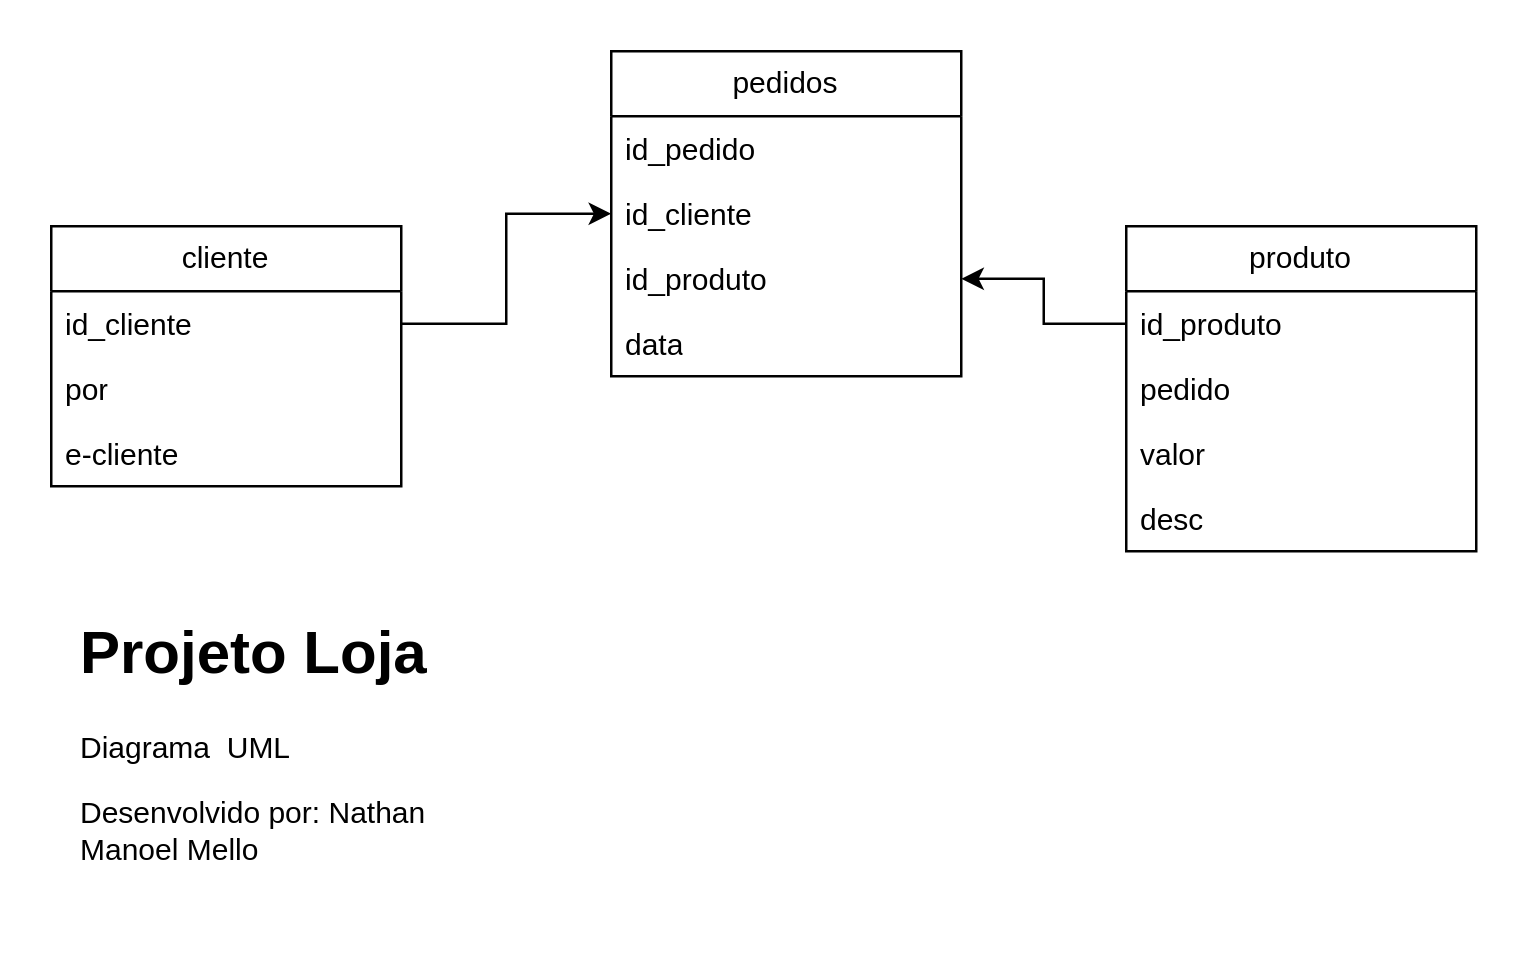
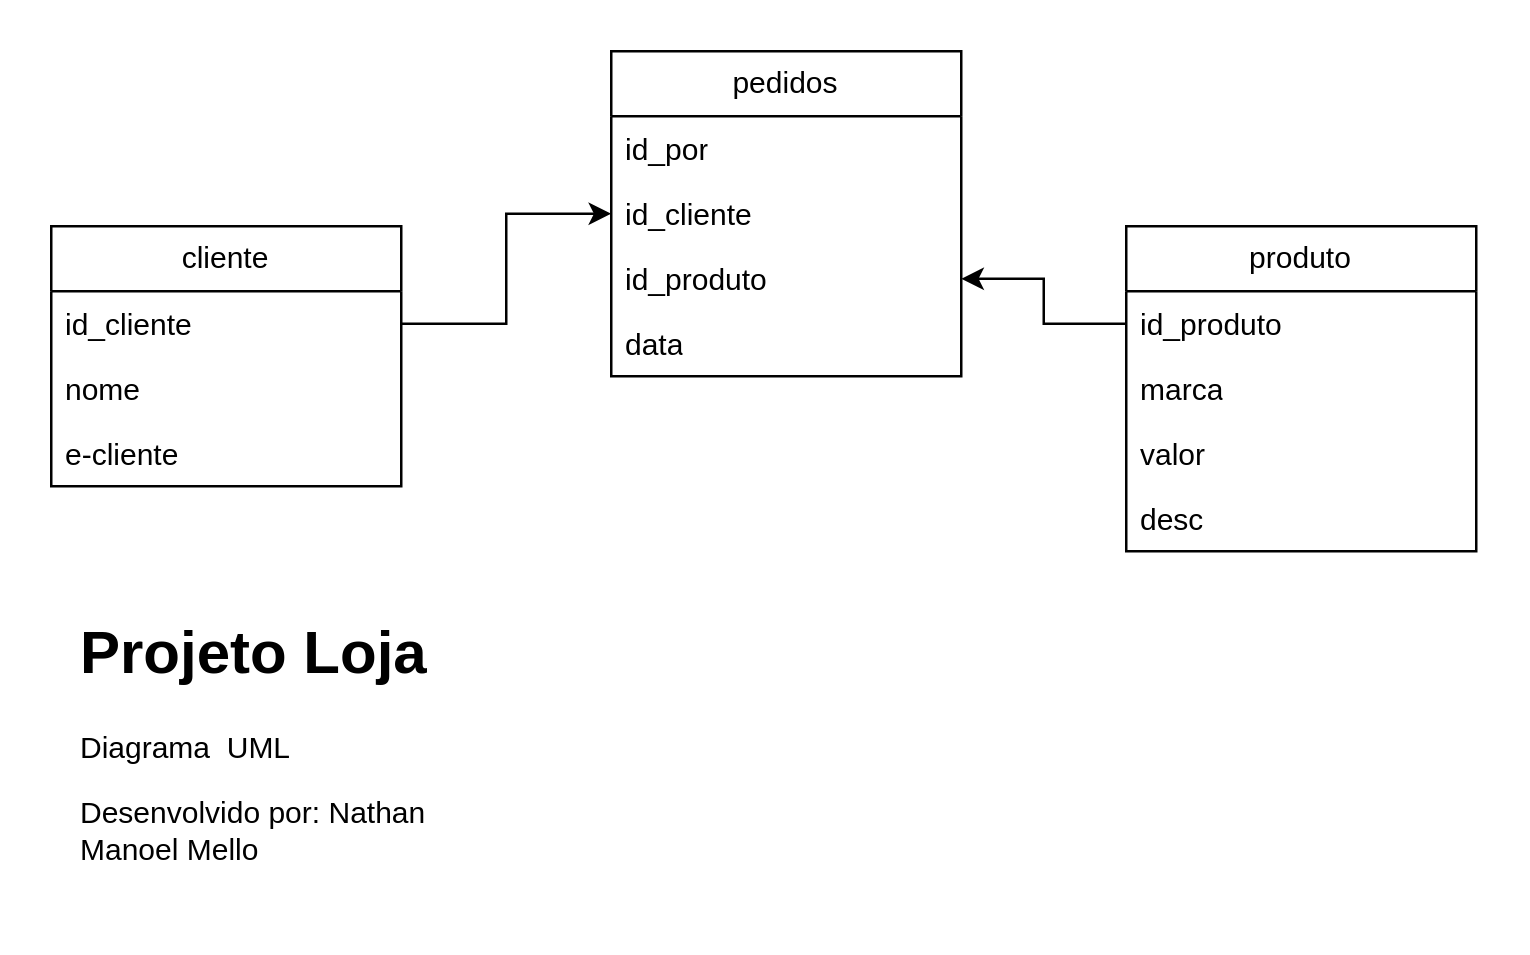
  <mxCell id="0" />
  <mxCell id="1" parent="0" />
  <mxCell id="2" style="edgeStyle=orthogonalEdgeStyle;rounded=0;orthogonalLoop=1;jettySize=auto;html=1;exitX=1;exitY=0.5;exitDx=0;exitDy=0;" edge="1" parent="1" source="4" target="14"><mxGeometry relative="1" as="geometry" /></mxCell>
  <mxCell id="3" value="cliente" style="swimlane;fontStyle=0;childLayout=stackLayout;horizontal=1;startSize=26;fillColor=none;horizontalStack=0;resizeParent=1;resizeParentMax=0;resizeLast=0;collapsible=1;marginBottom=0;whiteSpace=wrap;html=1;" vertex="1" parent="1"><mxGeometry x="20" y="90" width="140" height="104" as="geometry" /></mxCell>
  <mxCell id="4" value="id_cliente" style="text;strokeColor=none;fillColor=none;align=left;verticalAlign=top;spacingLeft=4;spacingRight=4;overflow=hidden;rotatable=0;points=[[0,0.5],[1,0.5]];portConstraint=eastwest;whiteSpace=wrap;html=1;" vertex="1" parent="3"><mxGeometry y="26" width="140" height="26" as="geometry" /></mxCell>
- <mxCell id="5" value="por" style="text;strokeColor=none;fillColor=none;align=left;verticalAlign=top;spacingLeft=4;spacingRight=4;overflow=hidden;rotatable=0;points=[[0,0.5],[1,0.5]];portConstraint=eastwest;whiteSpace=wrap;html=1;" vertex="1" parent="3"><mxGeometry y="52" width="140" height="26" as="geometry" /></mxCell>
+ <mxCell id="5" value="nome" style="text;strokeColor=none;fillColor=none;align=left;verticalAlign=top;spacingLeft=4;spacingRight=4;overflow=hidden;rotatable=0;points=[[0,0.5],[1,0.5]];portConstraint=eastwest;whiteSpace=wrap;html=1;" vertex="1" parent="3"><mxGeometry y="52" width="140" height="26" as="geometry" /></mxCell>
  <mxCell id="6" value="e-cliente" style="text;strokeColor=none;fillColor=none;align=left;verticalAlign=top;spacingLeft=4;spacingRight=4;overflow=hidden;rotatable=0;points=[[0,0.5],[1,0.5]];portConstraint=eastwest;whiteSpace=wrap;html=1;" vertex="1" parent="3"><mxGeometry y="78" width="140" height="26" as="geometry" /></mxCell>
  <mxCell id="7" value="produto" style="swimlane;fontStyle=0;childLayout=stackLayout;horizontal=1;startSize=26;fillColor=none;horizontalStack=0;resizeParent=1;resizeParentMax=0;resizeLast=0;collapsible=1;marginBottom=0;whiteSpace=wrap;html=1;" vertex="1" parent="1"><mxGeometry x="450" y="90" width="140" height="130" as="geometry" /></mxCell>
  <mxCell id="8" value="id_produto" style="text;strokeColor=none;fillColor=none;align=left;verticalAlign=top;spacingLeft=4;spacingRight=4;overflow=hidden;rotatable=0;points=[[0,0.5],[1,0.5]];portConstraint=eastwest;whiteSpace=wrap;html=1;" vertex="1" parent="7"><mxGeometry y="26" width="140" height="26" as="geometry" /></mxCell>
- <mxCell id="9" value="pedido" style="text;strokeColor=none;fillColor=none;align=left;verticalAlign=top;spacingLeft=4;spacingRight=4;overflow=hidden;rotatable=0;points=[[0,0.5],[1,0.5]];portConstraint=eastwest;whiteSpace=wrap;html=1;" vertex="1" parent="7"><mxGeometry y="52" width="140" height="26" as="geometry" /></mxCell>
+ <mxCell id="9" value="marca" style="text;strokeColor=none;fillColor=none;align=left;verticalAlign=top;spacingLeft=4;spacingRight=4;overflow=hidden;rotatable=0;points=[[0,0.5],[1,0.5]];portConstraint=eastwest;whiteSpace=wrap;html=1;" vertex="1" parent="7"><mxGeometry y="52" width="140" height="26" as="geometry" /></mxCell>
  <mxCell id="10" value="valor" style="text;strokeColor=none;fillColor=none;align=left;verticalAlign=top;spacingLeft=4;spacingRight=4;overflow=hidden;rotatable=0;points=[[0,0.5],[1,0.5]];portConstraint=eastwest;whiteSpace=wrap;html=1;" vertex="1" parent="7"><mxGeometry y="78" width="140" height="26" as="geometry" /></mxCell>
  <mxCell id="11" value="desc" style="text;strokeColor=none;fillColor=none;align=left;verticalAlign=top;spacingLeft=4;spacingRight=4;overflow=hidden;rotatable=0;points=[[0,0.5],[1,0.5]];portConstraint=eastwest;whiteSpace=wrap;html=1;" vertex="1" parent="7"><mxGeometry y="104" width="140" height="26" as="geometry" /></mxCell>
  <mxCell id="12" value="pedidos" style="swimlane;fontStyle=0;childLayout=stackLayout;horizontal=1;startSize=26;fillColor=none;horizontalStack=0;resizeParent=1;resizeParentMax=0;resizeLast=0;collapsible=1;marginBottom=0;whiteSpace=wrap;html=1;" vertex="1" parent="1"><mxGeometry x="244" y="20" width="140" height="130" as="geometry" /></mxCell>
- <mxCell id="13" value="id_pedido" style="text;strokeColor=none;fillColor=none;align=left;verticalAlign=top;spacingLeft=4;spacingRight=4;overflow=hidden;rotatable=0;points=[[0,0.5],[1,0.5]];portConstraint=eastwest;whiteSpace=wrap;html=1;" vertex="1" parent="12"><mxGeometry y="26" width="140" height="26" as="geometry" /></mxCell>
+ <mxCell id="13" value="id_por" style="text;strokeColor=none;fillColor=none;align=left;verticalAlign=top;spacingLeft=4;spacingRight=4;overflow=hidden;rotatable=0;points=[[0,0.5],[1,0.5]];portConstraint=eastwest;whiteSpace=wrap;html=1;" vertex="1" parent="12"><mxGeometry y="26" width="140" height="26" as="geometry" /></mxCell>
  <mxCell id="14" value="id_cliente" style="text;strokeColor=none;fillColor=none;align=left;verticalAlign=top;spacingLeft=4;spacingRight=4;overflow=hidden;rotatable=0;points=[[0,0.5],[1,0.5]];portConstraint=eastwest;whiteSpace=wrap;html=1;" vertex="1" parent="12"><mxGeometry y="52" width="140" height="26" as="geometry" /></mxCell>
  <mxCell id="15" value="id_produto" style="text;strokeColor=none;fillColor=none;align=left;verticalAlign=top;spacingLeft=4;spacingRight=4;overflow=hidden;rotatable=0;points=[[0,0.5],[1,0.5]];portConstraint=eastwest;whiteSpace=wrap;html=1;" vertex="1" parent="12"><mxGeometry y="78" width="140" height="26" as="geometry" /></mxCell>
  <mxCell id="16" value="data" style="text;strokeColor=none;fillColor=none;align=left;verticalAlign=top;spacingLeft=4;spacingRight=4;overflow=hidden;rotatable=0;points=[[0,0.5],[1,0.5]];portConstraint=eastwest;whiteSpace=wrap;html=1;" vertex="1" parent="12"><mxGeometry y="104" width="140" height="26" as="geometry" /></mxCell>
  <mxCell id="17" style="edgeStyle=orthogonalEdgeStyle;rounded=0;orthogonalLoop=1;jettySize=auto;html=1;entryX=1;entryY=0.5;entryDx=0;entryDy=0;" edge="1" parent="1" source="8" target="15"><mxGeometry relative="1" as="geometry" /></mxCell>
  <mxCell id="18" value="&lt;h1 style=&quot;margin-top: 0px;&quot;&gt;Projeto Loja&lt;/h1&gt;&lt;p&gt;Diagrama&amp;nbsp; UML&lt;/p&gt;&lt;p&gt;Desenvolvido por: Nathan Manoel Mello&lt;/p&gt;" style="text;html=1;whiteSpace=wrap;overflow=hidden;rounded=0;" vertex="1" parent="1"><mxGeometry x="30" y="240" width="180" height="120" as="geometry" /></mxCell>
